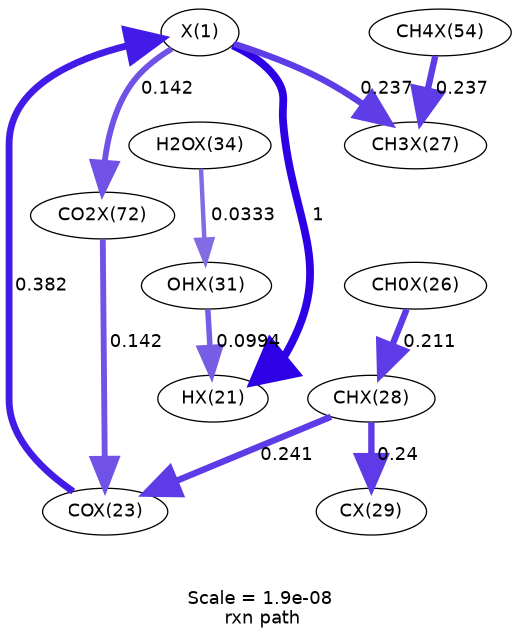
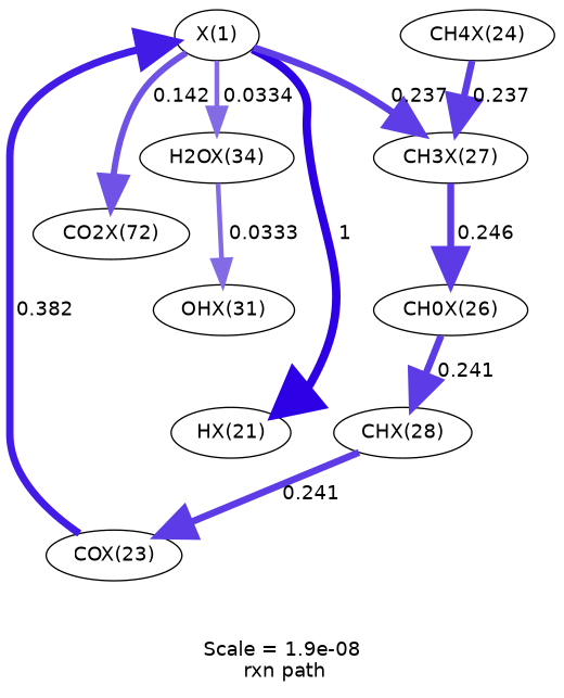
  digraph {
    fontname="DejaVu Sans"
    label="Scale = 1.9e-08\l rxn path"
    node [fontname="DejaVu Sans"]
    edge [arrowsize=2.46 color="0.7, 0.642, 0.9" fontname="DejaVu Sans" penwidth=4.52]
    n1 [label="X(1)"]
    n2 [label="HX(21)"]
    n3 [label="CO2X(72)"]
    n4 [label="H2OX(34)"]
    n5 [label="CH3X(27)"]
    n6 [label="COX(23)"]
    n7 [label="OHX(31)"]
-   n8 [label="CH4X(54)"]
+   n8 [label="CH4X(24)"]
    n9 [label="CH0X(26)"]
-   n10 [label="CX(29)"]
    n11 [label="CHX(28)"]
    n1 -> n2 [arrowsize=3 color="0.7, 1.5, 0.9" label=" 1" penwidth=6]
    n1 -> n3 [arrowsize=2.26 label=" 0.142"]
+   n1 -> n4 [arrowsize=1.72 color="0.7, 0.533, 0.9" label=" 0.0334" penwidth=3.43]
    n1 -> n5 [color="0.7, 0.737, 0.9" label=" 0.237" penwidth=4.91]
-   n3 -> n6 [arrowsize=2.26 label=" 0.142"]
    n4 -> n7 [arrowsize=1.72 color="0.7, 0.533, 0.9" label=" 0.0333" penwidth=3.43]
+   n5 -> n9 [arrowsize=2.47 color="0.7, 0.746, 0.9" label=" 0.246" penwidth=4.94]
    n6 -> n1 [arrowsize=2.64 color="0.7, 0.882, 0.9" label=" 0.382" penwidth=5.27]
-   n7 -> n2 [arrowsize=2.13 color="0.7, 0.599, 0.9" label=" 0.0994" penwidth=4.26]
    n8 -> n5 [color="0.7, 0.737, 0.9" label=" 0.237" penwidth=4.91]
-   n9 -> n11 [color="0.7, 0.741, 0.9" label=" 0.211" penwidth=4.93]
+   n9 -> n11 [color="0.7, 0.741, 0.9" label=" 0.241" penwidth=4.93]
    n11 -> n6 [color="0.7, 0.741, 0.9" label=" 0.241" penwidth=4.93]
-   n11 -> n10 [color="0.7, 0.74, 0.9" label=" 0.24" penwidth=4.92]
  }
